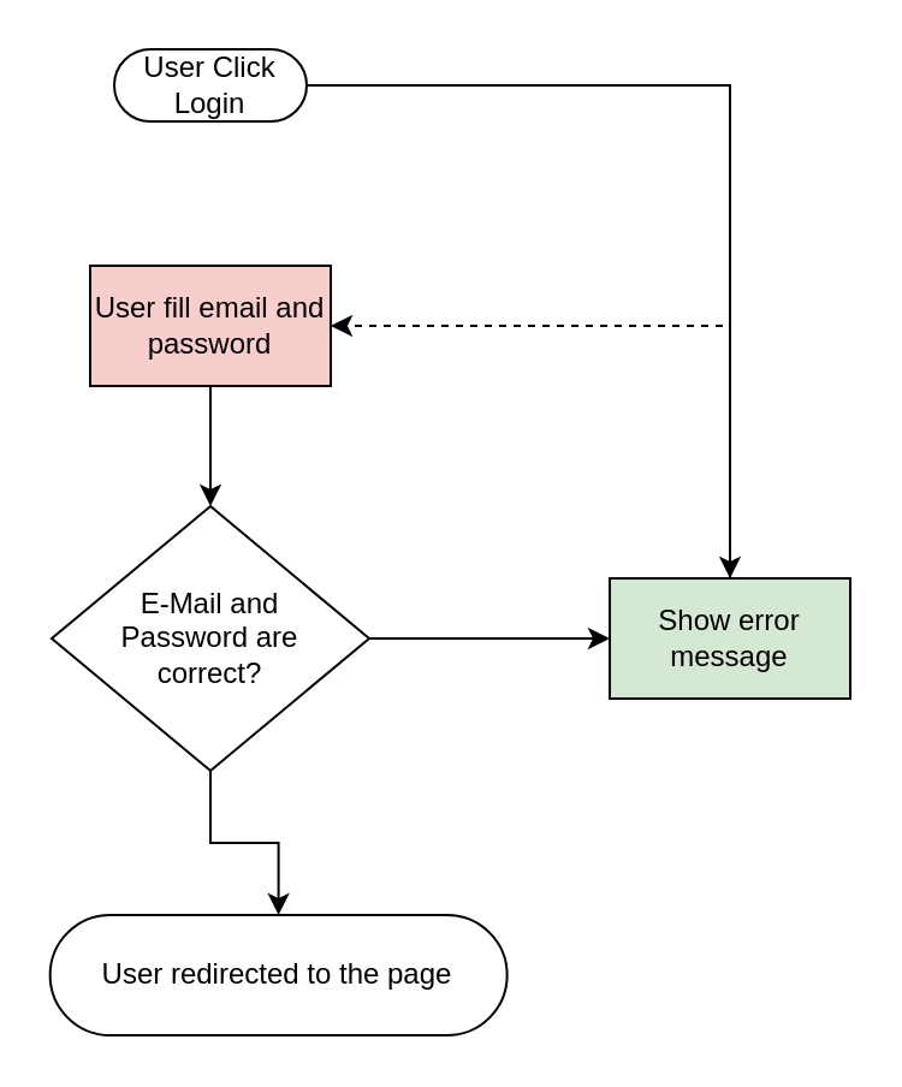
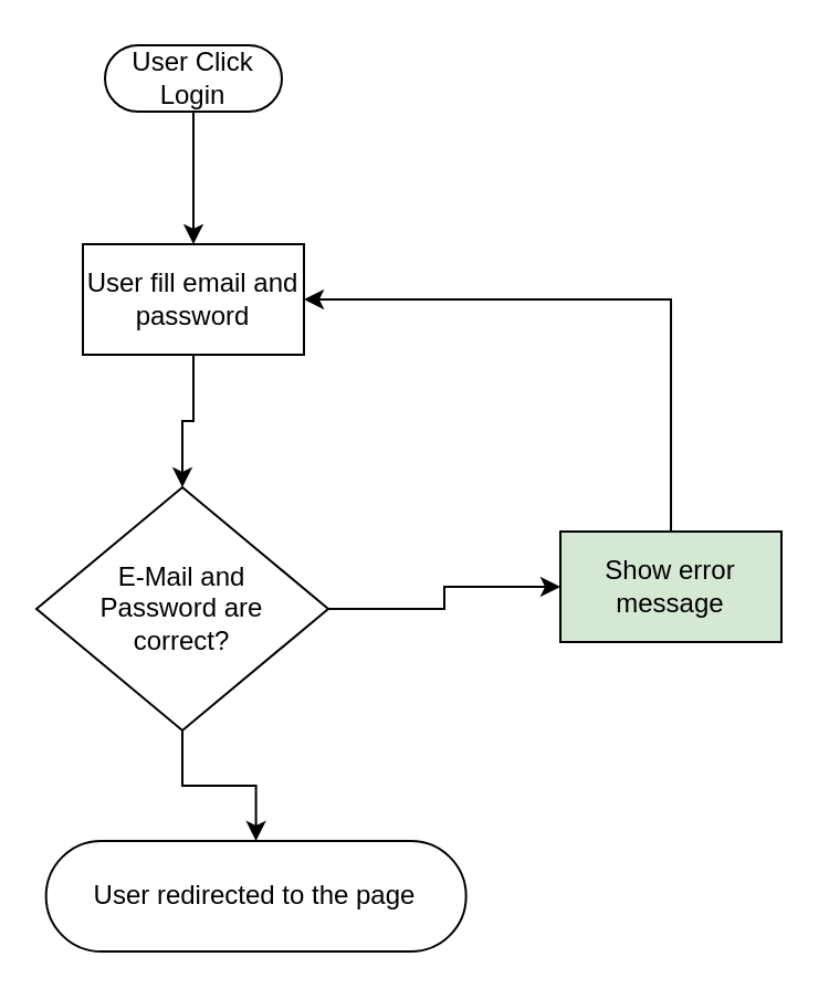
  <mxCell id="0" />
  <mxCell id="1" parent="0" />
- <mxCell id="2" style="edgeStyle=orthogonalEdgeStyle;rounded=0;orthogonalLoop=1;jettySize=auto;html=1;" edge="1" parent="1" source="3" target="11"><mxGeometry relative="1" as="geometry" /></mxCell>
+ <mxCell id="2" style="edgeStyle=orthogonalEdgeStyle;rounded=0;orthogonalLoop=1;jettySize=auto;html=1;" edge="1" parent="1" source="3" target="6"><mxGeometry relative="1" as="geometry" /></mxCell>
  <mxCell id="3" value="User Click Login" style="html=1;dashed=0;whiteSpace=wrap;shape=mxgraph.dfd.start" vertex="1" parent="1"><mxGeometry x="47" y="20" width="80" height="30" as="geometry" /></mxCell>
  <mxCell id="4" value="User redirected to the page" style="html=1;dashed=0;whiteSpace=wrap;shape=mxgraph.dfd.start" vertex="1" parent="1"><mxGeometry x="20.33" y="380" width="190" height="50" as="geometry" /></mxCell>
  <mxCell id="5" style="edgeStyle=orthogonalEdgeStyle;rounded=0;orthogonalLoop=1;jettySize=auto;html=1;" edge="1" parent="1" source="6" target="9"><mxGeometry relative="1" as="geometry" /></mxCell>
- <mxCell id="6" value="&lt;div&gt;User fill email and password&lt;/div&gt;" style="html=1;dashed=0;whiteSpace=wrap;fillColor=#f8cecc;" vertex="1" parent="1"><mxGeometry x="37" y="110" width="100" height="50" as="geometry" /></mxCell>
+ <mxCell id="6" value="&lt;div&gt;User fill email and password&lt;/div&gt;" style="html=1;dashed=0;whiteSpace=wrap;" vertex="1" parent="1"><mxGeometry x="37" y="110" width="100" height="50" as="geometry" /></mxCell>
  <mxCell id="7" style="edgeStyle=orthogonalEdgeStyle;rounded=0;orthogonalLoop=1;jettySize=auto;html=1;" edge="1" parent="1" source="9" target="4"><mxGeometry relative="1" as="geometry" /></mxCell>
  <mxCell id="8" style="edgeStyle=orthogonalEdgeStyle;rounded=0;orthogonalLoop=1;jettySize=auto;html=1;" edge="1" parent="1" source="9" target="11"><mxGeometry relative="1" as="geometry" /></mxCell>
- <mxCell id="9" value="&lt;div&gt;E-Mail and&lt;/div&gt;&lt;div&gt;&amp;nbsp;Password are&amp;nbsp;&lt;/div&gt;&lt;div&gt;correct?&lt;/div&gt;" style="shape=rhombus;html=1;dashed=0;whiteSpace=wrap;perimeter=rhombusPerimeter;" vertex="1" parent="1"><mxGeometry x="21" y="210" width="132" height="110" as="geometry" /></mxCell>
- <mxCell id="10" style="edgeStyle=orthogonalEdgeStyle;rounded=0;orthogonalLoop=1;jettySize=auto;html=1;dashed=1;" edge="1" parent="1" source="11" target="6"><mxGeometry relative="1" as="geometry"><Array as="points"><mxPoint x="303" y="135" /></Array></mxGeometry></mxCell>
+ <mxCell id="9" value="&lt;div&gt;E-Mail and&lt;/div&gt;&lt;div&gt;&amp;nbsp;Password are&amp;nbsp;&lt;/div&gt;&lt;div&gt;correct?&lt;/div&gt;" style="shape=rhombus;html=1;dashed=0;whiteSpace=wrap;perimeter=rhombusPerimeter;" vertex="1" parent="1"><mxGeometry x="16" y="220" width="132" height="110" as="geometry" /></mxCell>
+ <mxCell id="10" style="edgeStyle=orthogonalEdgeStyle;rounded=0;orthogonalLoop=1;jettySize=auto;html=1;" edge="1" parent="1" source="11" target="6"><mxGeometry relative="1" as="geometry"><Array as="points"><mxPoint x="303" y="135" /></Array></mxGeometry></mxCell>
  <mxCell id="11" value="Show error message" style="html=1;dashed=0;whiteSpace=wrap;fillColor=#d5e8d4;" vertex="1" parent="1"><mxGeometry x="253" y="240" width="100" height="50" as="geometry" /></mxCell>
